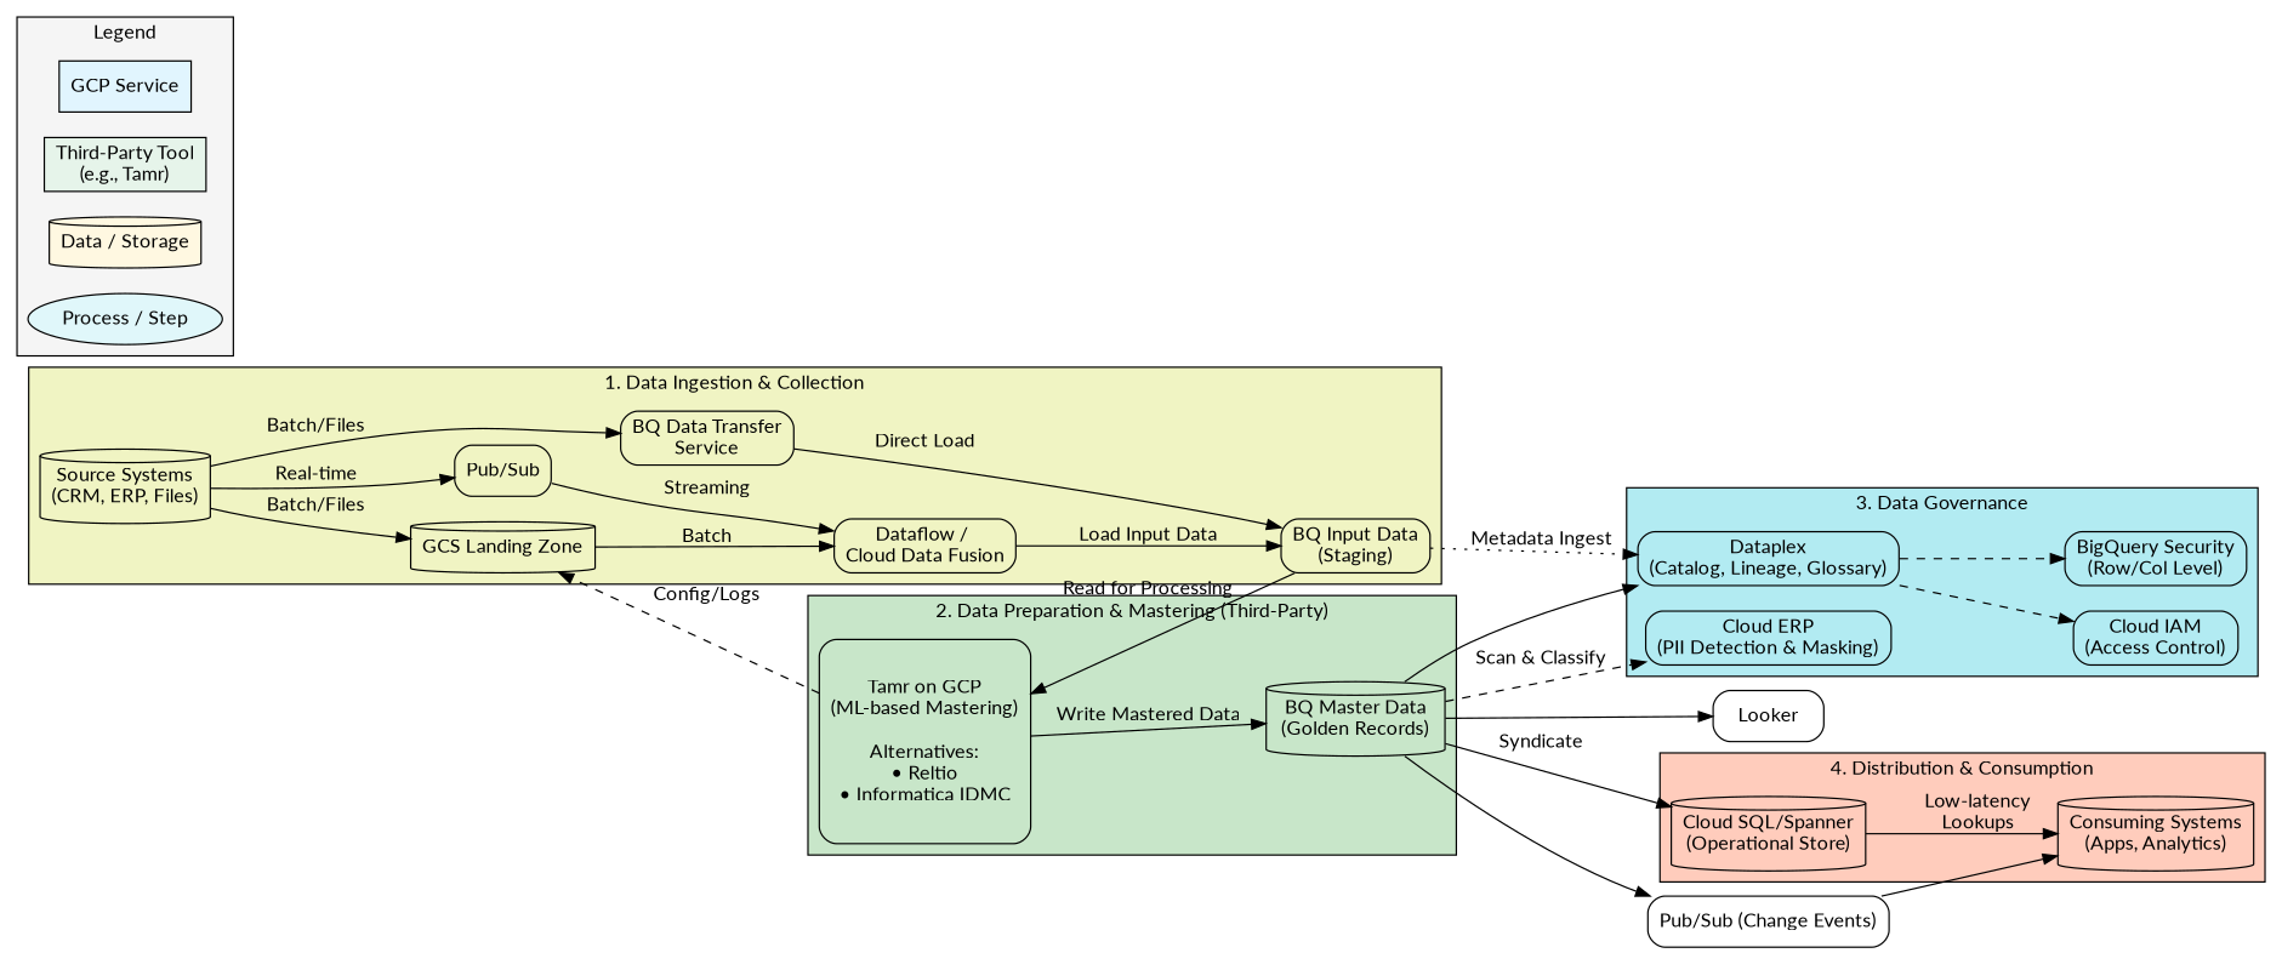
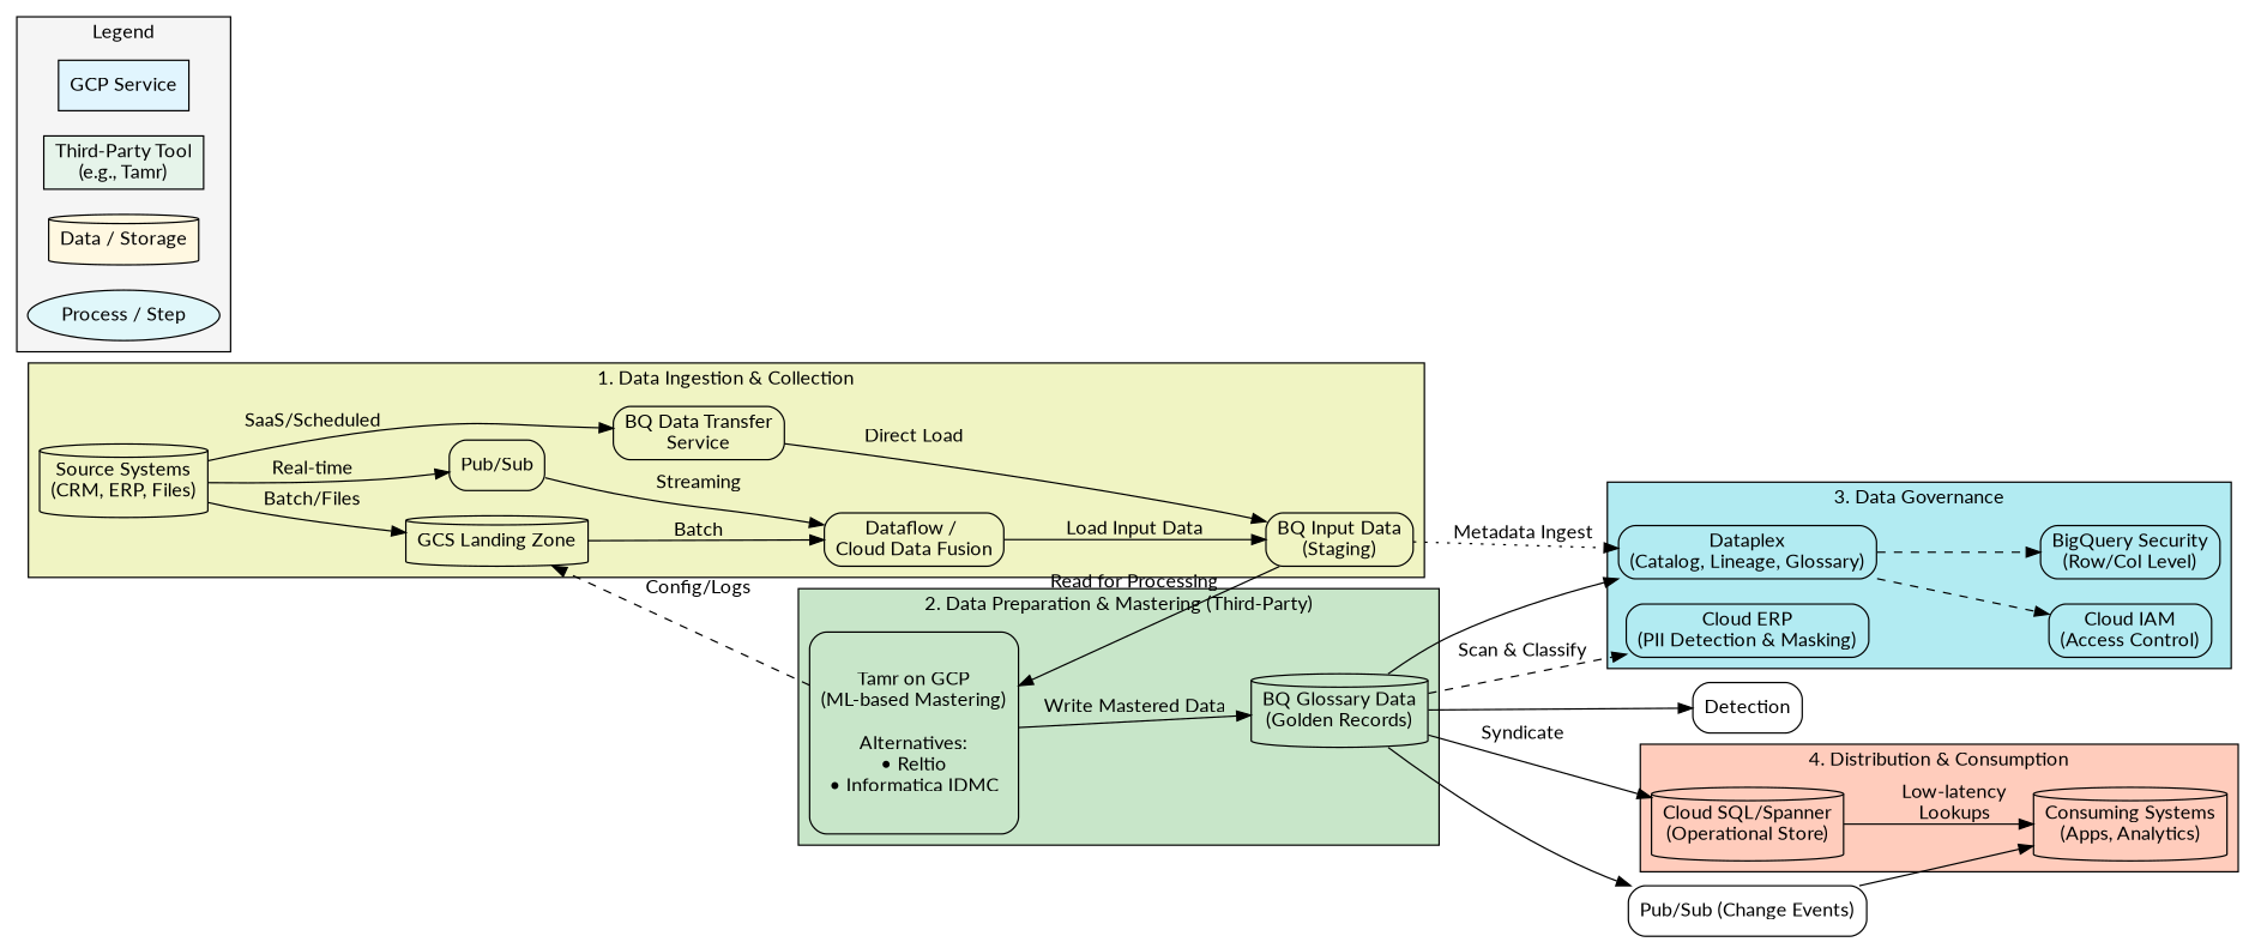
  digraph {
    compound=true
    fontname=Lato
    rankdir=LR
    node [fillcolor="#E1F5FE" fontname=Lato shape=box style=rounded]
    edge [fontname=Lato]
-   n1 [label=Looker]
+   n1 [label=Detection]
    n2 [label="Pub/Sub (Change Events)"]
    n3 [label="GCP Service" style="filled,solid"]
    n4 [fillcolor="#E6F4EA" label="Third-Party Tool\n(e.g., Tamr)" style="filled,solid"]
    n5 [fillcolor="#FFF8E1" label="Data / Storage" shape=cylinder style="filled,solid"]
    n6 [fillcolor="#E0F7FA" label="Process / Step" shape=ellipse style="filled,solid"]
    n7 [fillcolor="#FFF8E1" label="Source Systems\n(CRM, ERP, Files)" shape=cylinder]
    n8 [fillcolor="#FFF8E1" label="GCS Landing Zone" shape=cylinder]
    n9 [label="Pub/Sub"]
    n10 [label="BQ Data Transfer\nService"]
    n11 [label="Dataflow / \nCloud Data Fusion"]
    n12 [label="BQ Input Data\n(Staging)"]
    n13 [fillcolor="#E6F4EA" height=2.0 label="Tamr on GCP\n(ML-based Mastering)\n\nAlternatives:\n• Reltio\n• Informatica IDMC"]
-   n14 [fillcolor="#FFF8E1" label="BQ Master Data\n(Golden Records)" shape=cylinder]
+   n14 [fillcolor="#FFF8E1" label="BQ Glossary Data\n(Golden Records)" shape=cylinder]
    n15 [label="Dataplex\n(Catalog, Lineage, Glossary)"]
    n16 [label="Cloud ERP\n(PII Detection & Masking)"]
    n17 [label="Cloud IAM\n(Access Control)"]
    n18 [label="BigQuery Security\n(Row/Col Level)"]
    n19 [fillcolor="#FFF8E1" label="Cloud SQL/Spanner\n(Operational Store)" shape=cylinder]
    n20 [fillcolor="#E8F5E9" label="Consuming Systems\n(Apps, Analytics)" shape=cylinder]
    subgraph sub_1 {
      rank=same
      n1
      n2
    }
    subgraph cluster_2 {
      fillcolor="#F5F5F5"
      label=Legend
      style=filled
      n3
      n4
      n5
      n6
    }
    subgraph cluster_3 {
      bgcolor="#F0F4C3"
      label="1. Data Ingestion & Collection"
      n7
      n8
      n9
      n10
      n11
      n12
    }
    subgraph cluster_4 {
      bgcolor="#C8E6C9"
      label="2. Data Preparation & Mastering (Third-Party)"
      n13
      n14
    }
    subgraph cluster_5 {
      bgcolor="#B2EBF2"
      label="3. Data Governance"
      n15
      n16
      n17
      n18
    }
    subgraph cluster_6 {
      bgcolor="#FFCCBC"
      label="4. Distribution & Consumption"
      n19
      n20
    }
    n2 -> n20
    n7 -> n8 [label="Batch/Files"]
    n7 -> n9 [label="Real-time"]
-   n7 -> n10 [label="Batch/Files"]
+   n7 -> n10 [label="SaaS/Scheduled"]
    n8 -> n11 [label=Batch]
    n9 -> n11 [label=Streaming]
    n10 -> n12 [label="Direct Load"]
    n11 -> n12 [label="Load Input Data"]
    n12 -> n13 [label="Read for Processing"]
    n12 -> n15 [label="Metadata Ingest" style=dotted]
    n13 -> n8 [label="Config/Logs" style=dashed]
    n13 -> n14 [label="Write Mastered Data"]
    n14 -> n1
    n14 -> n2
    n14 -> n15
    n14 -> n16 [label="Scan & Classify" style=dashed]
    n14 -> n19 [label=Syndicate]
    n15 -> n17 [style=dashed]
    n15 -> n18 [style=dashed]
    n19 -> n20 [label="Low-latency\nLookups"]
  }
